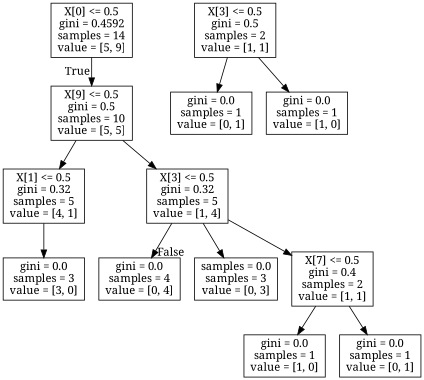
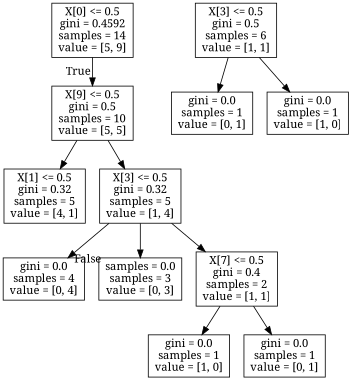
  digraph {
    fontname="Noto Serif"
    node [fontname="Noto Serif" shape=box]
    edge [fontname="Noto Serif"]
    n1 [label="X[0] <= 0.5\ngini = 0.4592\nsamples = 14\nvalue = [5, 9]"]
    n2 [label="X[9] <= 0.5\ngini = 0.5\nsamples = 10\nvalue = [5, 5]"]
    n3 [label="X[1] <= 0.5\ngini = 0.32\nsamples = 5\nvalue = [4, 1]"]
    n4 [label="X[3] <= 0.5\ngini = 0.32\nsamples = 5\nvalue = [1, 4]"]
    n5 [label="gini = 0.0\nsamples = 4\nvalue = [0, 4]"]
-   n6 [label="gini = 0.0\nsamples = 3\nvalue = [3, 0]"]
    n7 [label="samples = 0.0\nsamples = 3\nvalue = [0, 3]"]
    n8 [label="X[7] <= 0.5\ngini = 0.4\nsamples = 2\nvalue = [1, 1]"]
-   n9 [label="X[3] <= 0.5\ngini = 0.5\nsamples = 2\nvalue = [1, 1]"]
+   n9 [label="X[3] <= 0.5\ngini = 0.5\nsamples = 6\nvalue = [1, 1]"]
    n10 [label="gini = 0.0\nsamples = 1\nvalue = [0, 1]"]
    n11 [label="gini = 0.0\nsamples = 1\nvalue = [1, 0]"]
    n12 [label="gini = 0.0\nsamples = 1\nvalue = [1, 0]"]
    n13 [label="gini = 0.0\nsamples = 1\nvalue = [0, 1]"]
    n1 -> n2 [headlabel=True labelangle=45 labeldistance=2.5]
    n2 -> n3
    n2 -> n4
-   n3 -> n6
    n4 -> n5 [headlabel=False labelangle=-45 labeldistance=2.5]
    n4 -> n7
    n4 -> n8
    n8 -> n12
    n8 -> n13
    n9 -> n10
    n9 -> n11
  }
